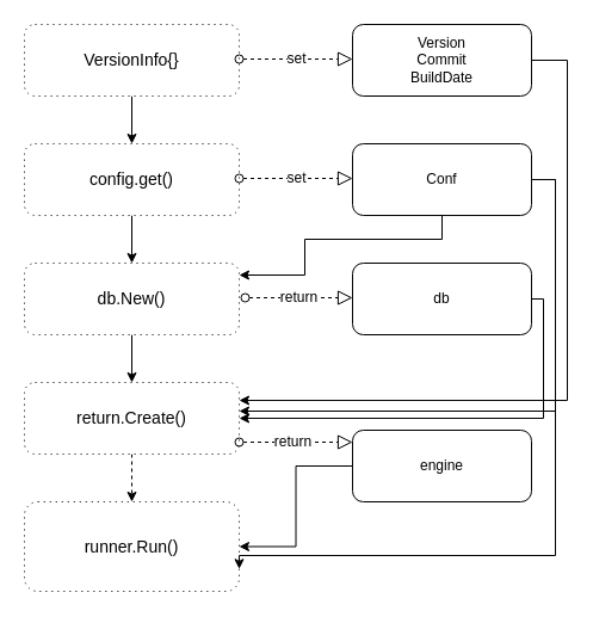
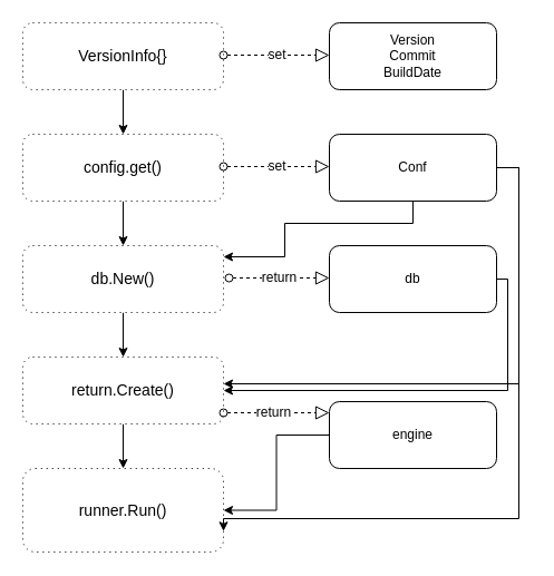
  <mxCell id="0" />
  <mxCell id="1" parent="0" />
  <mxCell id="2" style="edgeStyle=orthogonalEdgeStyle;rounded=0;orthogonalLoop=1;jettySize=auto;html=1;entryX=0.5;entryY=0;entryDx=0;entryDy=0;" edge="1" parent="1" source="3" target="5"><mxGeometry relative="1" as="geometry" /></mxCell>
  <mxCell id="3" value="&lt;font style=&quot;font-size: 14px&quot;&gt;VersionInfo{}&lt;/font&gt;" style="shape=ext;rounded=1;html=1;whiteSpace=wrap;dashed=1;dashPattern=1 4;" vertex="1" parent="1"><mxGeometry x="20" y="20" width="180" height="60" as="geometry" /></mxCell>
  <mxCell id="4" value="" style="edgeStyle=orthogonalEdgeStyle;rounded=0;orthogonalLoop=1;jettySize=auto;html=1;" edge="1" parent="1" source="5" target="7"><mxGeometry relative="1" as="geometry" /></mxCell>
  <mxCell id="5" value="&lt;font style=&quot;font-size: 14px&quot;&gt;config.get()&lt;/font&gt;" style="shape=ext;rounded=1;html=1;whiteSpace=wrap;dashed=1;dashPattern=1 4;" vertex="1" parent="1"><mxGeometry x="20" y="120" width="180" height="60" as="geometry" /></mxCell>
  <mxCell id="6" style="edgeStyle=orthogonalEdgeStyle;rounded=0;orthogonalLoop=1;jettySize=auto;html=1;" edge="1" parent="1" source="7" target="9"><mxGeometry relative="1" as="geometry" /></mxCell>
  <mxCell id="7" value="&lt;span style=&quot;font-size: 14px&quot;&gt;db.New()&lt;/span&gt;" style="shape=ext;rounded=1;html=1;whiteSpace=wrap;dashed=1;dashPattern=1 4;" vertex="1" parent="1"><mxGeometry x="20" y="220" width="180" height="60" as="geometry" /></mxCell>
- <mxCell id="8" style="edgeStyle=orthogonalEdgeStyle;rounded=0;orthogonalLoop=1;jettySize=auto;html=1;dashed=1;" edge="1" parent="1" source="9" target="10"><mxGeometry relative="1" as="geometry" /></mxCell>
+ <mxCell id="8" style="edgeStyle=orthogonalEdgeStyle;rounded=0;orthogonalLoop=1;jettySize=auto;html=1;" edge="1" parent="1" source="9" target="10"><mxGeometry relative="1" as="geometry" /></mxCell>
  <mxCell id="9" value="&lt;span style=&quot;font-size: 14px&quot;&gt;return.Create()&lt;/span&gt;" style="shape=ext;rounded=1;html=1;whiteSpace=wrap;dashed=1;dashPattern=1 4;" vertex="1" parent="1"><mxGeometry x="20" y="320" width="180" height="60" as="geometry" /></mxCell>
  <mxCell id="10" value="&lt;span style=&quot;font-size: 14px&quot;&gt;runner.Run()&lt;/span&gt;" style="shape=ext;rounded=1;html=1;whiteSpace=wrap;dashed=1;dashPattern=1 4;" vertex="1" parent="1"><mxGeometry x="20" y="420" width="180" height="75" as="geometry" /></mxCell>
- <mxCell id="11" style="edgeStyle=orthogonalEdgeStyle;rounded=0;orthogonalLoop=1;jettySize=auto;html=1;entryX=1;entryY=0.25;entryDx=0;entryDy=0;" edge="1" parent="1" source="12" target="9"><mxGeometry relative="1" as="geometry"><Array as="points"><mxPoint x="475" y="50" /><mxPoint x="475" y="335" /></Array></mxGeometry></mxCell>
  <mxCell id="12" value="Version&lt;br&gt;Commit&lt;br&gt;BuildDate&lt;br&gt;" style="shape=ext;rounded=1;html=1;whiteSpace=wrap;" vertex="1" parent="1"><mxGeometry x="295" y="20" width="150" height="60" as="geometry" /></mxCell>
  <mxCell id="13" value="&lt;font style=&quot;font-size: 12px&quot;&gt;set&lt;/font&gt;" style="startArrow=oval;startFill=0;startSize=7;endArrow=block;endFill=0;endSize=10;dashed=1;html=1;" edge="1" parent="1"><mxGeometry relative="1" as="geometry"><mxPoint x="200" y="49" as="sourcePoint" /><mxPoint x="295" y="49" as="targetPoint" /></mxGeometry></mxCell>
  <mxCell id="14" style="edgeStyle=orthogonalEdgeStyle;rounded=0;orthogonalLoop=1;jettySize=auto;html=1;" edge="1" parent="1" source="17"><mxGeometry relative="1" as="geometry"><mxPoint x="200" y="230" as="targetPoint" /><Array as="points"><mxPoint x="370" y="200" /><mxPoint x="255" y="200" /><mxPoint x="255" y="230" /><mxPoint x="200" y="230" /></Array></mxGeometry></mxCell>
  <mxCell id="15" style="edgeStyle=orthogonalEdgeStyle;rounded=0;orthogonalLoop=1;jettySize=auto;html=1;entryX=1;entryY=0.4;entryDx=0;entryDy=0;entryPerimeter=0;" edge="1" parent="1" source="17" target="9"><mxGeometry relative="1" as="geometry"><Array as="points"><mxPoint x="465" y="150" /><mxPoint x="465" y="344" /></Array></mxGeometry></mxCell>
  <mxCell id="16" style="edgeStyle=orthogonalEdgeStyle;rounded=0;orthogonalLoop=1;jettySize=auto;html=1;entryX=1;entryY=0.75;entryDx=0;entryDy=0;" edge="1" parent="1" source="17" target="10"><mxGeometry relative="1" as="geometry"><Array as="points"><mxPoint x="465" y="150" /><mxPoint x="465" y="465" /></Array></mxGeometry></mxCell>
  <mxCell id="17" value="Conf&lt;br&gt;" style="shape=ext;rounded=1;html=1;whiteSpace=wrap;" vertex="1" parent="1"><mxGeometry x="295" y="120" width="150" height="60" as="geometry" /></mxCell>
  <mxCell id="18" value="&lt;font style=&quot;font-size: 12px&quot;&gt;set&lt;/font&gt;" style="startArrow=oval;startFill=0;startSize=7;endArrow=block;endFill=0;endSize=10;dashed=1;html=1;" edge="1" parent="1"><mxGeometry relative="1" as="geometry"><mxPoint x="200" y="149" as="sourcePoint" /><mxPoint x="295" y="149" as="targetPoint" /></mxGeometry></mxCell>
  <mxCell id="19" style="edgeStyle=orthogonalEdgeStyle;rounded=0;orthogonalLoop=1;jettySize=auto;html=1;entryX=1;entryY=0.5;entryDx=0;entryDy=0;" edge="1" parent="1" source="20" target="9"><mxGeometry relative="1" as="geometry"><Array as="points"><mxPoint x="455" y="250" /><mxPoint x="455" y="350" /></Array></mxGeometry></mxCell>
  <mxCell id="20" value="db&lt;br&gt;" style="shape=ext;rounded=1;html=1;whiteSpace=wrap;" vertex="1" parent="1"><mxGeometry x="295" y="220" width="150" height="60" as="geometry" /></mxCell>
  <mxCell id="21" value="&lt;font style=&quot;font-size: 12px&quot;&gt;return&lt;br&gt;&lt;/font&gt;" style="startArrow=oval;startFill=0;startSize=7;endArrow=block;endFill=0;endSize=10;dashed=1;html=1;" edge="1" parent="1"><mxGeometry relative="1" as="geometry"><mxPoint x="205" y="249" as="sourcePoint" /><mxPoint x="295" y="249" as="targetPoint" /></mxGeometry></mxCell>
  <mxCell id="22" style="edgeStyle=orthogonalEdgeStyle;rounded=0;orthogonalLoop=1;jettySize=auto;html=1;entryX=1;entryY=0.5;entryDx=0;entryDy=0;" edge="1" parent="1" source="23" target="10"><mxGeometry relative="1" as="geometry" /></mxCell>
  <mxCell id="23" value="engine&lt;br&gt;" style="shape=ext;rounded=1;html=1;whiteSpace=wrap;" vertex="1" parent="1"><mxGeometry x="295" y="360" width="150" height="60" as="geometry" /></mxCell>
  <mxCell id="24" value="&lt;font style=&quot;font-size: 12px&quot;&gt;return&lt;br&gt;&lt;/font&gt;" style="startArrow=oval;startFill=0;startSize=7;endArrow=block;endFill=0;endSize=10;dashed=1;html=1;" edge="1" parent="1"><mxGeometry x="-0.053" relative="1" as="geometry"><mxPoint x="200" y="370" as="sourcePoint" /><mxPoint x="295" y="370" as="targetPoint" /><mxPoint as="offset" /></mxGeometry></mxCell>
